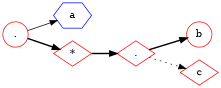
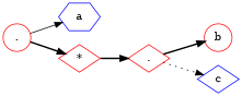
  digraph {
    rankdir=LR
    node [color=red shape=diamond]
    edge [style=bold]
    n1 [label="." shape=circle]
    n2 [label=a color=blue shape=hexagon]
    n3 [label="*"]
    n4 [label="."]
    n5 [label=b shape=circle]
-   n6 [label=c]
+   n6 [label=c color=blue]
    n1 -> n2 [style=solid]
    n1 -> n3
    n3 -> n4
    n4 -> n5
    n4 -> n6 [style=dotted]
  }
